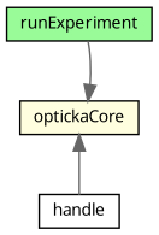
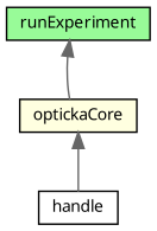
  digraph {
    node [color=black fontname="Graublau Slab" fontsize=10 shape=record style=filled]
    edge [color=gray40 dir=back fontname="Graublau Slab" fontsize=10 labelfontname="Graublau Slab" labelfontsize=10 style=solid]
    n1 [fillcolor=palegreen fontcolor=black height=0.2 label=runExperiment width=0.4]
    n2 [fillcolor=lightyellow height=0.2 label=optickaCore width=0.4]
    n3 [fillcolor=white height=0.2 label=handle width=0.4]
-   n2 -> n1
+   n1 -> n2
    n2 -> n3
  }
